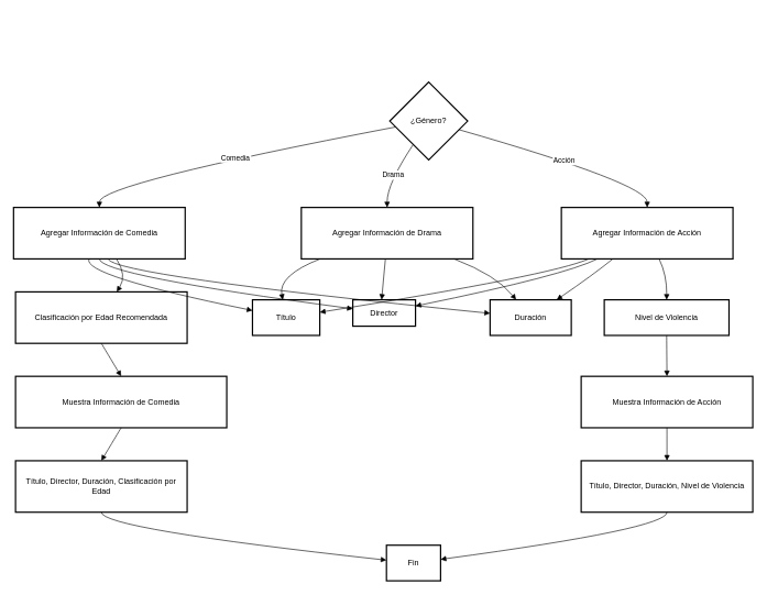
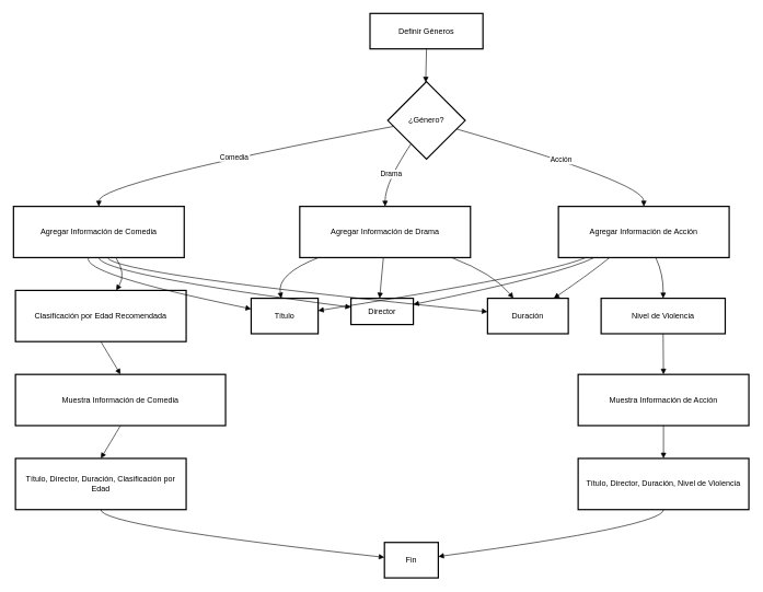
  <mxCell id="0" />
  <mxCell id="1" parent="0" />
+ <mxCell id="2" value="Definir Géneros" style="whiteSpace=wrap;strokeWidth=2;" parent="1" vertex="1"><mxGeometry x="563" y="20" width="172" height="54" as="geometry" /></mxCell>
  <mxCell id="3" value="¿Género?" style="rhombus;strokeWidth=2;whiteSpace=wrap;" parent="1" vertex="1"><mxGeometry x="590" y="124" width="118" height="118" as="geometry" /></mxCell>
  <mxCell id="4" value="Agregar Información de Comedia" style="whiteSpace=wrap;strokeWidth=2;" parent="1" vertex="1"><mxGeometry x="20" y="314" width="260" height="78" as="geometry" /></mxCell>
  <mxCell id="5" value="Agregar Información de Drama" style="whiteSpace=wrap;strokeWidth=2;" parent="1" vertex="1"><mxGeometry x="456" y="314" width="260" height="78" as="geometry" /></mxCell>
  <mxCell id="6" value="Agregar Información de Acción" style="whiteSpace=wrap;strokeWidth=2;" parent="1" vertex="1"><mxGeometry x="850" y="314" width="260" height="78" as="geometry" /></mxCell>
  <mxCell id="7" value="Título" style="whiteSpace=wrap;strokeWidth=2;" parent="1" vertex="1"><mxGeometry x="382" y="454" width="102" height="54" as="geometry" /></mxCell>
  <mxCell id="8" value="Director" style="whiteSpace=wrap;strokeWidth=2;" parent="1" vertex="1"><mxGeometry x="534" y="454" width="95" height="40" as="geometry" /></mxCell>
  <mxCell id="9" value="Duración" style="whiteSpace=wrap;strokeWidth=2;" parent="1" vertex="1"><mxGeometry x="742" y="454" width="123" height="54" as="geometry" /></mxCell>
  <mxCell id="10" value="Clasificación por Edad Recomendada" style="whiteSpace=wrap;strokeWidth=2;" parent="1" vertex="1"><mxGeometry x="23" y="442" width="260" height="78" as="geometry" /></mxCell>
  <mxCell id="11" value="Nivel de Violencia" style="whiteSpace=wrap;strokeWidth=2;" parent="1" vertex="1"><mxGeometry x="915" y="454" width="189" height="54" as="geometry" /></mxCell>
  <mxCell id="12" value="Muestra Información de Comedia" style="whiteSpace=wrap;strokeWidth=2;" parent="1" vertex="1"><mxGeometry x="23" y="570" width="320" height="78" as="geometry" /></mxCell>
  <mxCell id="13" value="Muestra Información de Acción" style="whiteSpace=wrap;strokeWidth=2;" parent="1" vertex="1"><mxGeometry x="880" y="570" width="260" height="78" as="geometry" /></mxCell>
  <mxCell id="14" value="Título, Director, Duración, Clasificación por Edad" style="whiteSpace=wrap;strokeWidth=2;" parent="1" vertex="1"><mxGeometry x="23" y="698" width="260" height="78" as="geometry" /></mxCell>
  <mxCell id="15" value="Título, Director, Duración, Nivel de Violencia" style="whiteSpace=wrap;strokeWidth=2;" parent="1" vertex="1"><mxGeometry x="880" y="698" width="260" height="78" as="geometry" /></mxCell>
  <mxCell id="16" value="Fin" style="whiteSpace=wrap;strokeWidth=2;" parent="1" vertex="1"><mxGeometry x="585" y="826" width="82" height="54" as="geometry" /></mxCell>
+ <mxCell id="17" value="" style="curved=1;startArrow=none;endArrow=block;exitX=0.5;exitY=1;entryX=0.49;entryY=0;" parent="1" source="2" target="3" edge="1"><mxGeometry relative="1" as="geometry"><Array as="points" /></mxGeometry></mxCell>
  <mxCell id="18" value="Comedia" style="curved=1;startArrow=none;endArrow=block;exitX=0;exitY=0.59;entryX=0.5;entryY=0;" parent="1" source="3" target="4" edge="1"><mxGeometry relative="1" as="geometry"><Array as="points"><mxPoint x="150" y="278" /></Array></mxGeometry></mxCell>
  <mxCell id="19" value="Drama" style="curved=1;startArrow=none;endArrow=block;exitX=0.17;exitY=1;entryX=0.5;entryY=0;" parent="1" source="3" target="5" edge="1"><mxGeometry relative="1" as="geometry"><Array as="points"><mxPoint x="586" y="278" /></Array></mxGeometry></mxCell>
  <mxCell id="20" value="Acción" style="curved=1;startArrow=none;endArrow=block;exitX=0.99;exitY=0.64;entryX=0.5;entryY=0;" parent="1" source="3" target="6" edge="1"><mxGeometry relative="1" as="geometry"><Array as="points"><mxPoint x="980" y="278" /></Array></mxGeometry></mxCell>
  <mxCell id="21" value="" style="curved=1;startArrow=none;endArrow=block;exitX=0.44;exitY=1;entryX=0;entryY=0.3;" parent="1" source="4" target="7" edge="1"><mxGeometry relative="1" as="geometry"><Array as="points"><mxPoint x="123" y="417" /></Array></mxGeometry></mxCell>
  <mxCell id="22" value="" style="curved=1;startArrow=none;endArrow=block;exitX=0.5;exitY=1;entryX=0;entryY=0.34;" parent="1" source="4" target="8" edge="1"><mxGeometry relative="1" as="geometry"><Array as="points"><mxPoint x="152" y="417" /></Array></mxGeometry></mxCell>
  <mxCell id="23" value="" style="curved=1;startArrow=none;endArrow=block;exitX=0.55;exitY=1;entryX=0;entryY=0.38;" parent="1" source="4" target="9" edge="1"><mxGeometry relative="1" as="geometry"><Array as="points"><mxPoint x="172" y="417" /></Array></mxGeometry></mxCell>
  <mxCell id="24" value="" style="curved=1;startArrow=none;endArrow=block;exitX=0.6;exitY=1;entryX=0.59;entryY=0;" parent="1" source="4" target="10" edge="1"><mxGeometry relative="1" as="geometry"><Array as="points"><mxPoint x="192" y="417" /></Array></mxGeometry></mxCell>
  <mxCell id="25" value="" style="curved=1;startArrow=none;endArrow=block;exitX=0.11;exitY=1;entryX=0.45;entryY=0;" parent="1" source="5" target="7" edge="1"><mxGeometry relative="1" as="geometry"><Array as="points"><mxPoint x="421" y="417" /></Array></mxGeometry></mxCell>
  <mxCell id="26" value="" style="curved=1;startArrow=none;endArrow=block;exitX=0.49;exitY=1;entryX=0.46;entryY=0;" parent="1" source="5" target="8" edge="1"><mxGeometry relative="1" as="geometry"><Array as="points"><mxPoint x="581" y="417" /></Array></mxGeometry></mxCell>
  <mxCell id="27" value="" style="curved=1;startArrow=none;endArrow=block;exitX=0.89;exitY=1;entryX=0.32;entryY=0;" parent="1" source="5" target="9" edge="1"><mxGeometry relative="1" as="geometry"><Array as="points"><mxPoint x="752" y="417" /></Array></mxGeometry></mxCell>
  <mxCell id="28" value="" style="curved=1;startArrow=none;endArrow=block;exitX=0.16;exitY=1;entryX=1;entryY=0.35;" parent="1" source="6" target="7" edge="1"><mxGeometry relative="1" as="geometry"><Array as="points"><mxPoint x="835" y="417" /></Array></mxGeometry></mxCell>
  <mxCell id="29" value="" style="curved=1;startArrow=none;endArrow=block;exitX=0.21;exitY=1;entryX=1.01;entryY=0.23;" parent="1" source="6" target="8" edge="1"><mxGeometry relative="1" as="geometry"><Array as="points"><mxPoint x="855" y="417" /></Array></mxGeometry></mxCell>
  <mxCell id="30" value="" style="curved=1;startArrow=none;endArrow=block;exitX=0.3;exitY=1;entryX=0.82;entryY=0;" parent="1" source="6" target="9" edge="1"><mxGeometry relative="1" as="geometry"><Array as="points"><mxPoint x="897" y="417" /></Array></mxGeometry></mxCell>
  <mxCell id="31" value="" style="curved=1;startArrow=none;endArrow=block;exitX=0.57;exitY=1;entryX=0.5;entryY=0;" parent="1" source="6" target="11" edge="1"><mxGeometry relative="1" as="geometry"><Array as="points"><mxPoint x="1010" y="417" /></Array></mxGeometry></mxCell>
  <mxCell id="32" value="" style="curved=1;startArrow=none;endArrow=block;exitX=0.5;exitY=1;entryX=0.5;entryY=0;" parent="1" source="10" target="12" edge="1"><mxGeometry relative="1" as="geometry"><Array as="points" /></mxGeometry></mxCell>
  <mxCell id="33" value="" style="curved=1;startArrow=none;endArrow=block;exitX=0.5;exitY=1;entryX=0.5;entryY=0;" parent="1" source="11" target="13" edge="1"><mxGeometry relative="1" as="geometry"><Array as="points" /></mxGeometry></mxCell>
  <mxCell id="34" value="" style="curved=1;startArrow=none;endArrow=block;exitX=0.5;exitY=1;entryX=0.5;entryY=0;" parent="1" source="12" target="14" edge="1"><mxGeometry relative="1" as="geometry"><Array as="points" /></mxGeometry></mxCell>
  <mxCell id="35" value="" style="curved=1;startArrow=none;endArrow=block;exitX=0.5;exitY=1;entryX=0.5;entryY=0;" parent="1" source="13" target="15" edge="1"><mxGeometry relative="1" as="geometry"><Array as="points" /></mxGeometry></mxCell>
  <mxCell id="36" value="" style="curved=1;startArrow=none;endArrow=block;exitX=0.5;exitY=1;entryX=0;entryY=0.42;" parent="1" source="14" target="16" edge="1"><mxGeometry relative="1" as="geometry"><Array as="points"><mxPoint x="153" y="801" /></Array></mxGeometry></mxCell>
  <mxCell id="37" value="" style="curved=1;startArrow=none;endArrow=block;exitX=0.5;exitY=1;entryX=0.99;entryY=0.4;" parent="1" source="15" target="16" edge="1"><mxGeometry relative="1" as="geometry"><Array as="points"><mxPoint x="1010" y="801" /></Array></mxGeometry></mxCell>
